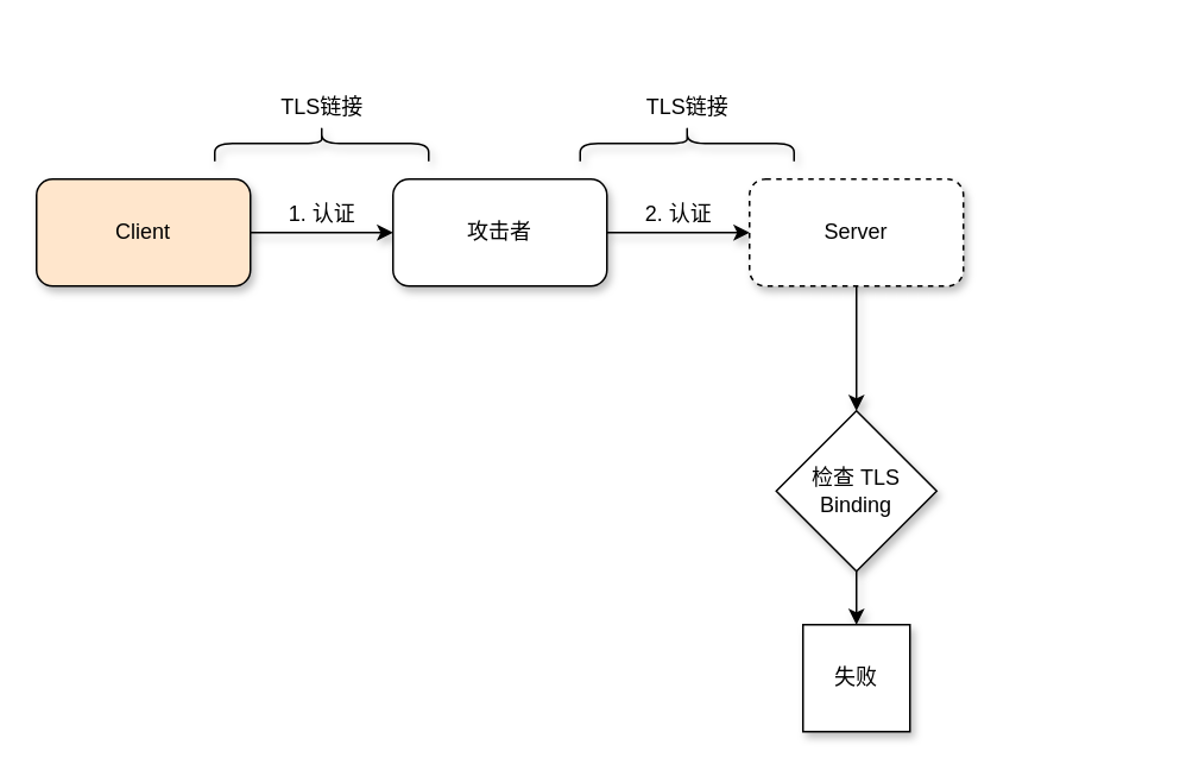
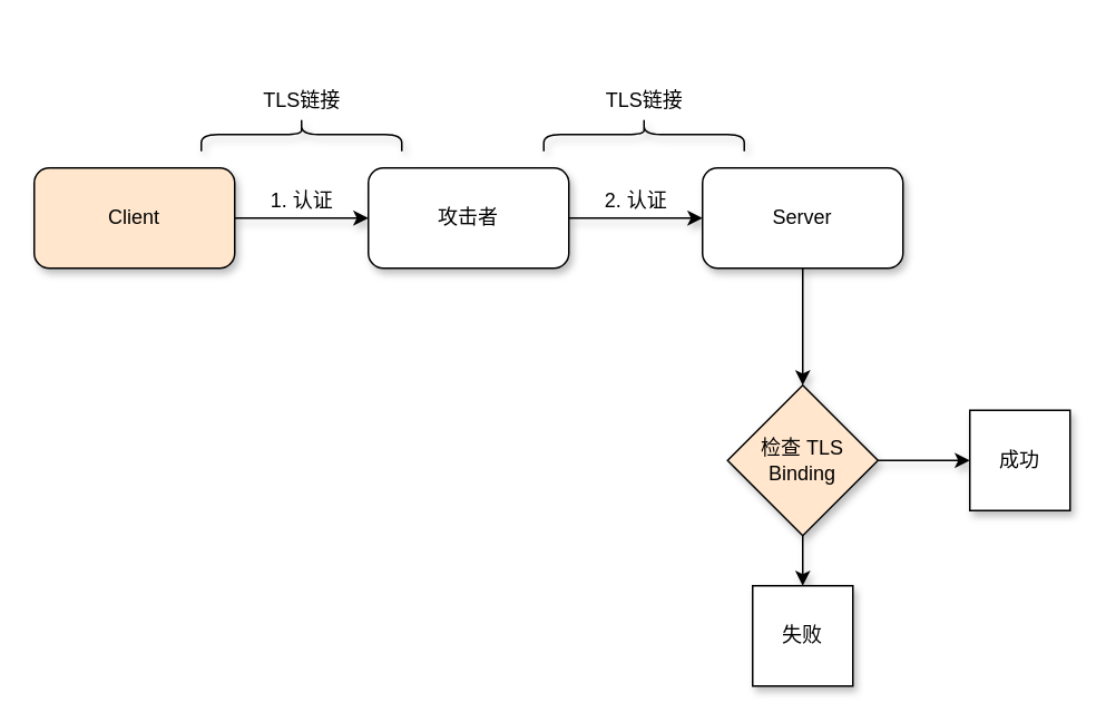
  <mxCell id="0" />
  <mxCell id="1" parent="0" />
  <mxCell id="2" value="" style="edgeStyle=orthogonalEdgeStyle;rounded=0;orthogonalLoop=1;jettySize=auto;html=1;shadow=1;" parent="1" source="3" target="5" edge="1"><mxGeometry relative="1" as="geometry" /></mxCell>
  <mxCell id="3" value="Client" style="rounded=1;whiteSpace=wrap;html=1;shadow=1;fillColor=#ffe6cc;" parent="1" vertex="1"><mxGeometry x="20" y="100" width="120" height="60" as="geometry" /></mxCell>
  <mxCell id="4" value="" style="edgeStyle=orthogonalEdgeStyle;rounded=0;orthogonalLoop=1;jettySize=auto;html=1;shadow=1;" parent="1" source="5" target="7" edge="1"><mxGeometry relative="1" as="geometry" /></mxCell>
  <mxCell id="5" value="攻击者" style="rounded=1;whiteSpace=wrap;html=1;shadow=1;" parent="1" vertex="1"><mxGeometry x="220" y="100" width="120" height="60" as="geometry" /></mxCell>
  <mxCell id="6" value="" style="edgeStyle=orthogonalEdgeStyle;rounded=0;orthogonalLoop=1;jettySize=auto;html=1;shadow=1;" edge="1" parent="1" source="7" target="12"><mxGeometry relative="1" as="geometry" /></mxCell>
- <mxCell id="7" value="Server" style="rounded=1;whiteSpace=wrap;html=1;shadow=1;dashed=1;" parent="1" vertex="1"><mxGeometry x="420" y="100" width="120" height="60" as="geometry" /></mxCell>
+ <mxCell id="7" value="Server" style="rounded=1;whiteSpace=wrap;html=1;shadow=1;" parent="1" vertex="1"><mxGeometry x="420" y="100" width="120" height="60" as="geometry" /></mxCell>
  <mxCell id="8" value="1. 认证" style="text;html=1;align=center;verticalAlign=middle;resizable=0;points=[];autosize=1;shadow=1;" parent="1" vertex="1"><mxGeometry x="155" y="110" width="50" height="20" as="geometry" /></mxCell>
  <mxCell id="9" value="2. 认证" style="text;html=1;align=center;verticalAlign=middle;resizable=0;points=[];autosize=1;shadow=1;" parent="1" vertex="1"><mxGeometry x="355" y="110" width="50" height="20" as="geometry" /></mxCell>
+ <mxCell id="10" value="" style="edgeStyle=orthogonalEdgeStyle;rounded=0;orthogonalLoop=1;jettySize=auto;html=1;shadow=1;" edge="1" parent="1" source="12" target="17"><mxGeometry relative="1" as="geometry" /></mxCell>
  <mxCell id="11" value="" style="edgeStyle=orthogonalEdgeStyle;rounded=0;orthogonalLoop=1;jettySize=auto;html=1;shadow=1;" edge="1" parent="1" source="12" target="18"><mxGeometry relative="1" as="geometry" /></mxCell>
- <mxCell id="12" value="检查 TLS Binding" style="rhombus;whiteSpace=wrap;html=1;shadow=1;" vertex="1" parent="1"><mxGeometry x="435" y="230" width="90" height="90" as="geometry" /></mxCell>
+ <mxCell id="12" value="检查 TLS Binding" style="rhombus;whiteSpace=wrap;html=1;shadow=1;fillColor=#ffe6cc;" vertex="1" parent="1"><mxGeometry x="435" y="230" width="90" height="90" as="geometry" /></mxCell>
  <mxCell id="13" value="" style="shape=curlyBracket;whiteSpace=wrap;html=1;rounded=1;rotation=90;fontStyle=1;shadow=1;" vertex="1" parent="1"><mxGeometry x="170" y="20" width="20" height="120" as="geometry" /></mxCell>
  <mxCell id="14" value="TLS链接" style="text;html=1;align=center;verticalAlign=middle;resizable=0;points=[];autosize=1;shadow=1;" vertex="1" parent="1"><mxGeometry x="150" y="50" width="60" height="20" as="geometry" /></mxCell>
  <mxCell id="15" value="" style="shape=curlyBracket;whiteSpace=wrap;html=1;rounded=1;rotation=90;fontStyle=1;shadow=1;" vertex="1" parent="1"><mxGeometry x="375" y="20" width="20" height="120" as="geometry" /></mxCell>
  <mxCell id="16" value="TLS链接" style="text;html=1;align=center;verticalAlign=middle;resizable=0;points=[];autosize=1;shadow=1;" vertex="1" parent="1"><mxGeometry x="355" y="50" width="60" height="20" as="geometry" /></mxCell>
+ <mxCell id="17" value="成功" style="whiteSpace=wrap;html=1;shadow=1;" vertex="1" parent="1"><mxGeometry x="580" y="245" width="60" height="60" as="geometry" /></mxCell>
  <mxCell id="18" value="失败" style="whiteSpace=wrap;html=1;shadow=1;" vertex="1" parent="1"><mxGeometry x="450" y="350" width="60" height="60" as="geometry" /></mxCell>
